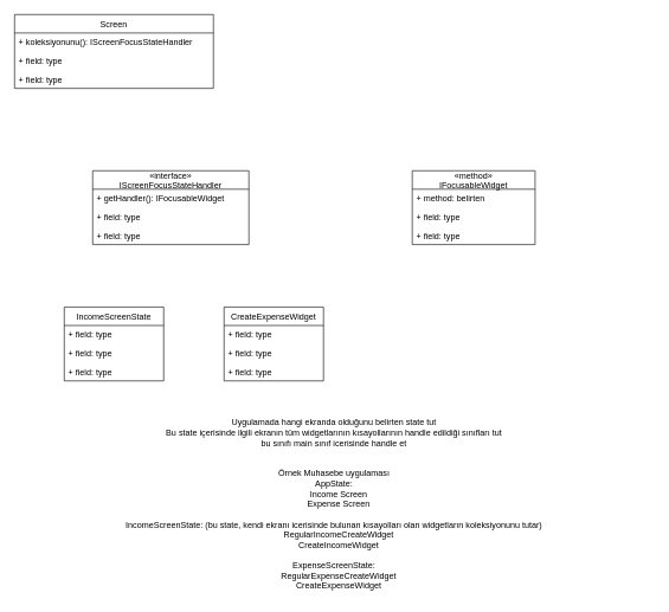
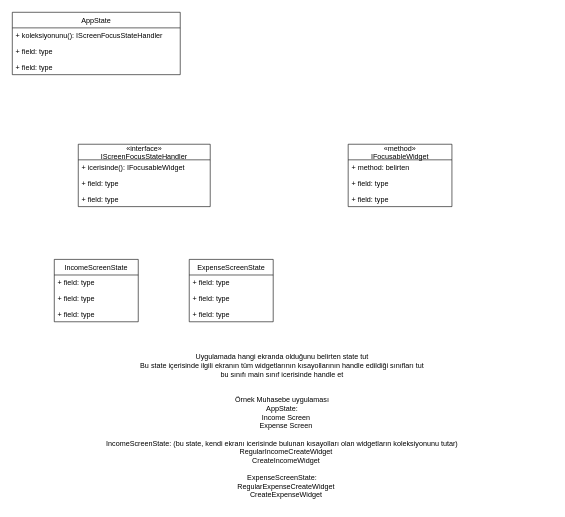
  <mxCell id="0" />
  <mxCell id="1" parent="0" />
  <mxCell id="2" value="IncomeScreenState" style="swimlane;fontStyle=0;childLayout=stackLayout;horizontal=1;startSize=26;fillColor=none;horizontalStack=0;resizeParent=1;resizeParentMax=0;resizeLast=0;collapsible=1;marginBottom=0;" parent="1" vertex="1"><mxGeometry x="90" y="432" width="140" height="104" as="geometry" /></mxCell>
  <mxCell id="3" value="+ field: type" style="text;strokeColor=none;fillColor=none;align=left;verticalAlign=top;spacingLeft=4;spacingRight=4;overflow=hidden;rotatable=0;points=[[0,0.5],[1,0.5]];portConstraint=eastwest;" parent="2" vertex="1"><mxGeometry y="26" width="140" height="26" as="geometry" /></mxCell>
  <mxCell id="4" value="+ field: type" style="text;strokeColor=none;fillColor=none;align=left;verticalAlign=top;spacingLeft=4;spacingRight=4;overflow=hidden;rotatable=0;points=[[0,0.5],[1,0.5]];portConstraint=eastwest;" parent="2" vertex="1"><mxGeometry y="52" width="140" height="26" as="geometry" /></mxCell>
  <mxCell id="5" value="+ field: type" style="text;strokeColor=none;fillColor=none;align=left;verticalAlign=top;spacingLeft=4;spacingRight=4;overflow=hidden;rotatable=0;points=[[0,0.5],[1,0.5]];portConstraint=eastwest;" parent="2" vertex="1"><mxGeometry y="78" width="140" height="26" as="geometry" /></mxCell>
- <mxCell id="6" value="CreateExpenseWidget" style="swimlane;fontStyle=0;childLayout=stackLayout;horizontal=1;startSize=26;fillColor=none;horizontalStack=0;resizeParent=1;resizeParentMax=0;resizeLast=0;collapsible=1;marginBottom=0;" parent="1" vertex="1"><mxGeometry x="315" y="432" width="140" height="104" as="geometry" /></mxCell>
+ <mxCell id="6" value="ExpenseScreenState" style="swimlane;fontStyle=0;childLayout=stackLayout;horizontal=1;startSize=26;fillColor=none;horizontalStack=0;resizeParent=1;resizeParentMax=0;resizeLast=0;collapsible=1;marginBottom=0;" parent="1" vertex="1"><mxGeometry x="315" y="432" width="140" height="104" as="geometry" /></mxCell>
  <mxCell id="7" value="+ field: type" style="text;strokeColor=none;fillColor=none;align=left;verticalAlign=top;spacingLeft=4;spacingRight=4;overflow=hidden;rotatable=0;points=[[0,0.5],[1,0.5]];portConstraint=eastwest;" parent="6" vertex="1"><mxGeometry y="26" width="140" height="26" as="geometry" /></mxCell>
  <mxCell id="8" value="+ field: type" style="text;strokeColor=none;fillColor=none;align=left;verticalAlign=top;spacingLeft=4;spacingRight=4;overflow=hidden;rotatable=0;points=[[0,0.5],[1,0.5]];portConstraint=eastwest;" parent="6" vertex="1"><mxGeometry y="52" width="140" height="26" as="geometry" /></mxCell>
  <mxCell id="9" value="+ field: type" style="text;strokeColor=none;fillColor=none;align=left;verticalAlign=top;spacingLeft=4;spacingRight=4;overflow=hidden;rotatable=0;points=[[0,0.5],[1,0.5]];portConstraint=eastwest;" parent="6" vertex="1"><mxGeometry y="78" width="140" height="26" as="geometry" /></mxCell>
- <mxCell id="10" value="Screen" style="swimlane;fontStyle=0;childLayout=stackLayout;horizontal=1;startSize=26;fillColor=none;horizontalStack=0;resizeParent=1;resizeParentMax=0;resizeLast=0;collapsible=1;marginBottom=0;" parent="1" vertex="1"><mxGeometry x="20" y="20" width="280" height="104" as="geometry" /></mxCell>
+ <mxCell id="10" value="AppState" style="swimlane;fontStyle=0;childLayout=stackLayout;horizontal=1;startSize=26;fillColor=none;horizontalStack=0;resizeParent=1;resizeParentMax=0;resizeLast=0;collapsible=1;marginBottom=0;" parent="1" vertex="1"><mxGeometry x="20" y="20" width="280" height="104" as="geometry" /></mxCell>
  <mxCell id="11" value="+ koleksiyonunu(): IScreenFocusStateHandler" style="text;strokeColor=none;fillColor=none;align=left;verticalAlign=top;spacingLeft=4;spacingRight=4;overflow=hidden;rotatable=0;points=[[0,0.5],[1,0.5]];portConstraint=eastwest;" parent="10" vertex="1"><mxGeometry y="26" width="280" height="26" as="geometry" /></mxCell>
  <mxCell id="12" value="+ field: type" style="text;strokeColor=none;fillColor=none;align=left;verticalAlign=top;spacingLeft=4;spacingRight=4;overflow=hidden;rotatable=0;points=[[0,0.5],[1,0.5]];portConstraint=eastwest;" parent="10" vertex="1"><mxGeometry y="52" width="280" height="26" as="geometry" /></mxCell>
  <mxCell id="13" value="+ field: type" style="text;strokeColor=none;fillColor=none;align=left;verticalAlign=top;spacingLeft=4;spacingRight=4;overflow=hidden;rotatable=0;points=[[0,0.5],[1,0.5]];portConstraint=eastwest;" parent="10" vertex="1"><mxGeometry y="78" width="280" height="26" as="geometry" /></mxCell>
  <mxCell id="14" value="«interface»&#10;IScreenFocusStateHandler" style="swimlane;fontStyle=0;childLayout=stackLayout;horizontal=1;startSize=26;fillColor=none;horizontalStack=0;resizeParent=1;resizeParentMax=0;resizeLast=0;collapsible=1;marginBottom=0;" parent="1" vertex="1"><mxGeometry x="130" y="240" width="220" height="104" as="geometry" /></mxCell>
- <mxCell id="15" value="+ getHandler(): IFocusableWidget" style="text;strokeColor=none;fillColor=none;align=left;verticalAlign=top;spacingLeft=4;spacingRight=4;overflow=hidden;rotatable=0;points=[[0,0.5],[1,0.5]];portConstraint=eastwest;" parent="14" vertex="1"><mxGeometry y="26" width="220" height="26" as="geometry" /></mxCell>
+ <mxCell id="15" value="+ icerisinde(): IFocusableWidget" style="text;strokeColor=none;fillColor=none;align=left;verticalAlign=top;spacingLeft=4;spacingRight=4;overflow=hidden;rotatable=0;points=[[0,0.5],[1,0.5]];portConstraint=eastwest;" parent="14" vertex="1"><mxGeometry y="26" width="220" height="26" as="geometry" /></mxCell>
  <mxCell id="16" value="+ field: type" style="text;strokeColor=none;fillColor=none;align=left;verticalAlign=top;spacingLeft=4;spacingRight=4;overflow=hidden;rotatable=0;points=[[0,0.5],[1,0.5]];portConstraint=eastwest;" parent="14" vertex="1"><mxGeometry y="52" width="220" height="26" as="geometry" /></mxCell>
  <mxCell id="17" value="+ field: type" style="text;strokeColor=none;fillColor=none;align=left;verticalAlign=top;spacingLeft=4;spacingRight=4;overflow=hidden;rotatable=0;points=[[0,0.5],[1,0.5]];portConstraint=eastwest;" parent="14" vertex="1"><mxGeometry y="78" width="220" height="26" as="geometry" /></mxCell>
  <mxCell id="18" value="«method»&#10;IFocusableWidget" style="swimlane;fontStyle=0;childLayout=stackLayout;horizontal=1;startSize=26;fillColor=none;horizontalStack=0;resizeParent=1;resizeParentMax=0;resizeLast=0;collapsible=1;marginBottom=0;" parent="1" vertex="1"><mxGeometry x="580" y="240" width="173" height="104" as="geometry" /></mxCell>
  <mxCell id="19" value="+ method: belirten" style="text;strokeColor=none;fillColor=none;align=left;verticalAlign=top;spacingLeft=4;spacingRight=4;overflow=hidden;rotatable=0;points=[[0,0.5],[1,0.5]];portConstraint=eastwest;" parent="18" vertex="1"><mxGeometry y="26" width="173" height="26" as="geometry" /></mxCell>
  <mxCell id="20" value="+ field: type" style="text;strokeColor=none;fillColor=none;align=left;verticalAlign=top;spacingLeft=4;spacingRight=4;overflow=hidden;rotatable=0;points=[[0,0.5],[1,0.5]];portConstraint=eastwest;" parent="18" vertex="1"><mxGeometry y="52" width="173" height="26" as="geometry" /></mxCell>
  <mxCell id="21" value="+ field: type" style="text;strokeColor=none;fillColor=none;align=left;verticalAlign=top;spacingLeft=4;spacingRight=4;overflow=hidden;rotatable=0;points=[[0,0.5],[1,0.5]];portConstraint=eastwest;" parent="18" vertex="1"><mxGeometry y="78" width="173" height="26" as="geometry" /></mxCell>
  <mxCell id="22" value="&lt;div&gt;Uygulamada hangi ekranda olduğunu belirten state tut&lt;/div&gt;&lt;div&gt;Bu state içerisinde ilgili ekranın tüm widgetlarının kısayollarının handle edildiği sınıfları tut&lt;/div&gt;&lt;div&gt;bu sınıfı main sınıf icerisinde handle et&lt;/div&gt;&lt;div&gt;&lt;br&gt;&lt;/div&gt;&lt;div&gt;&lt;br&gt;&lt;/div&gt;&lt;div&gt;Örnek Muhasebe uygulaması&lt;/div&gt;&lt;div&gt;AppState:&lt;/div&gt;&lt;div&gt;&amp;nbsp; &amp;nbsp; Income Screen&lt;/div&gt;&lt;div&gt;&amp;nbsp; &amp;nbsp; Expense Screen&lt;/div&gt;&lt;div&gt;&lt;br&gt;&lt;/div&gt;&lt;div&gt;IncomeScreenState: (bu state, kendi ekranı icerisinde bulunan kısayolları olan widgetların koleksiyonunu tutar)&lt;/div&gt;&lt;div&gt;&amp;nbsp; &amp;nbsp; RegularIncomeCreateWidget&lt;/div&gt;&lt;div&gt;&amp;nbsp; &amp;nbsp; CreateIncomeWidget&lt;/div&gt;&lt;div&gt;&lt;br&gt;&lt;/div&gt;&lt;div&gt;ExpenseScreenState:&lt;/div&gt;&lt;div&gt;&amp;nbsp; &amp;nbsp; RegularExpenseCreateWidget&lt;/div&gt;&lt;div&gt;&amp;nbsp; &amp;nbsp; CreateExpenseWidget&lt;/div&gt;" style="text;html=1;strokeColor=none;fillColor=none;align=center;verticalAlign=middle;whiteSpace=wrap;rounded=0;" parent="1" vertex="1"><mxGeometry x="20" y="580" width="900" height="260" as="geometry" /></mxCell>
